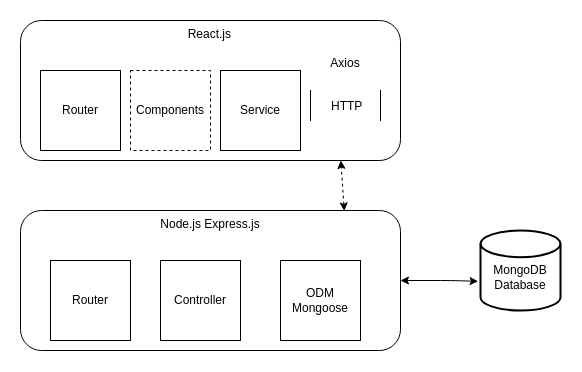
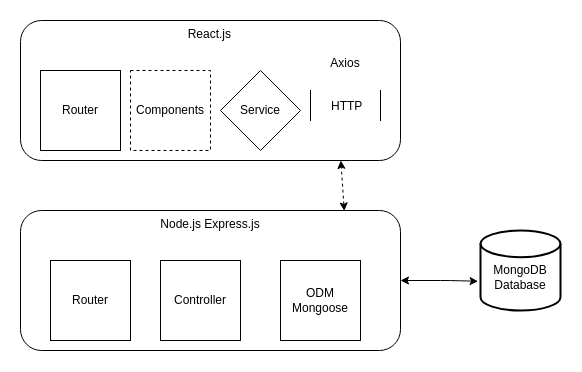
  <mxCell id="0" />
  <mxCell id="1" parent="0" />
  <mxCell id="2" value="&lt;br&gt;MongoDB&lt;br&gt;Database" style="strokeWidth=2;html=1;shape=mxgraph.flowchart.database;whiteSpace=wrap;" vertex="1" parent="1"><mxGeometry x="480" y="230" width="80" height="80" as="geometry" /></mxCell>
  <mxCell id="3" value="&lt;div style=&quot;text-align: left;&quot;&gt;&lt;span style=&quot;background-color: initial;&quot;&gt;&amp;nbsp; &amp;nbsp; &amp;nbsp; &amp;nbsp; &amp;nbsp; &amp;nbsp; &amp;nbsp; &amp;nbsp; &amp;nbsp; &amp;nbsp; &amp;nbsp; &amp;nbsp; &amp;nbsp; &amp;nbsp; &amp;nbsp; &amp;nbsp; &amp;nbsp; &amp;nbsp; &amp;nbsp; &amp;nbsp;React.js&lt;/span&gt;&lt;/div&gt;&lt;div style=&quot;text-align: left;&quot;&gt;&lt;span style=&quot;background-color: initial;&quot;&gt;&lt;br&gt;&lt;/span&gt;&lt;/div&gt;&lt;div style=&quot;text-align: left;&quot;&gt;&lt;span style=&quot;background-color: initial;&quot;&gt;&amp;nbsp; &amp;nbsp; &amp;nbsp; &amp;nbsp; &amp;nbsp; &amp;nbsp; &amp;nbsp; &amp;nbsp; &amp;nbsp; &amp;nbsp; &amp;nbsp; &amp;nbsp; &amp;nbsp; &amp;nbsp; &amp;nbsp; &amp;nbsp; &amp;nbsp; &amp;nbsp; &amp;nbsp; &amp;nbsp; &amp;nbsp; &amp;nbsp; &amp;nbsp; &amp;nbsp; &amp;nbsp; &amp;nbsp; &amp;nbsp; &amp;nbsp; &amp;nbsp; &amp;nbsp; &amp;nbsp; &amp;nbsp; &amp;nbsp; &amp;nbsp; &amp;nbsp; &amp;nbsp; &amp;nbsp; &amp;nbsp; &amp;nbsp; &amp;nbsp; &amp;nbsp; Axios&lt;/span&gt;&lt;/div&gt;&lt;div style=&quot;text-align: left;&quot;&gt;&lt;span style=&quot;background-color: initial;&quot;&gt;&lt;br&gt;&lt;/span&gt;&lt;/div&gt;&lt;div style=&quot;text-align: left;&quot;&gt;&lt;span style=&quot;background-color: initial;&quot;&gt;&lt;br&gt;&lt;/span&gt;&lt;/div&gt;&lt;div style=&quot;text-align: left;&quot;&gt;&lt;span style=&quot;background-color: initial;&quot;&gt;&amp;nbsp; &amp;nbsp; &amp;nbsp; &amp;nbsp; &amp;nbsp; &amp;nbsp; &amp;nbsp; &amp;nbsp; &amp;nbsp; &amp;nbsp; &amp;nbsp; &amp;nbsp; &amp;nbsp; &amp;nbsp; &amp;nbsp; &amp;nbsp; &amp;nbsp; &amp;nbsp; &amp;nbsp; &amp;nbsp; &amp;nbsp; &amp;nbsp; &amp;nbsp; &amp;nbsp; &amp;nbsp; &amp;nbsp; &amp;nbsp; &amp;nbsp; &amp;nbsp; &amp;nbsp; &amp;nbsp; &amp;nbsp; &amp;nbsp; &amp;nbsp; &amp;nbsp; &amp;nbsp; &amp;nbsp; &amp;nbsp; &amp;nbsp; &amp;nbsp; &amp;nbsp; HTTP&lt;/span&gt;&lt;/div&gt;" style="rounded=1;whiteSpace=wrap;html=1;verticalAlign=top;" vertex="1" parent="1"><mxGeometry x="20" y="20" width="380" height="140" as="geometry" /></mxCell>
  <mxCell id="4" value="Router" style="whiteSpace=wrap;html=1;aspect=fixed;" vertex="1" parent="1"><mxGeometry x="40" y="70" width="80" height="80" as="geometry" /></mxCell>
  <mxCell id="5" value="Components" style="whiteSpace=wrap;html=1;aspect=fixed;dashed=1;" vertex="1" parent="1"><mxGeometry x="130" y="70" width="80" height="80" as="geometry" /></mxCell>
- <mxCell id="6" value="Service" style="whiteSpace=wrap;html=1;aspect=fixed;" vertex="1" parent="1"><mxGeometry x="220" y="70" width="80" height="80" as="geometry" /></mxCell>
+ <mxCell id="6" value="Service" style="rhombus;whiteSpace=wrap;html=1;aspect=fixed;" vertex="1" parent="1"><mxGeometry x="220" y="70" width="80" height="80" as="geometry" /></mxCell>
  <mxCell id="7" value="" style="shape=partialRectangle;whiteSpace=wrap;html=1;top=0;bottom=0;fillColor=none;" vertex="1" parent="1"><mxGeometry x="310" y="90" width="70" height="30" as="geometry" /></mxCell>
  <mxCell id="8" value="&lt;div style=&quot;text-align: left;&quot;&gt;Node.js Express.js&lt;/div&gt;" style="rounded=1;whiteSpace=wrap;html=1;verticalAlign=top;" vertex="1" parent="1"><mxGeometry x="20" y="210" width="380" height="140" as="geometry" /></mxCell>
  <mxCell id="9" value="Router" style="whiteSpace=wrap;html=1;aspect=fixed;" vertex="1" parent="1"><mxGeometry x="50" y="260" width="80" height="80" as="geometry" /></mxCell>
  <mxCell id="10" value="Controller" style="whiteSpace=wrap;html=1;aspect=fixed;" vertex="1" parent="1"><mxGeometry x="160" y="260" width="80" height="80" as="geometry" /></mxCell>
  <mxCell id="11" value="ODM Mongoose" style="whiteSpace=wrap;html=1;aspect=fixed;" vertex="1" parent="1"><mxGeometry x="280" y="260" width="80" height="80" as="geometry" /></mxCell>
  <mxCell id="12" value="" style="endArrow=classic;startArrow=classic;html=1;exitX=0.852;exitY=0.003;exitDx=0;exitDy=0;exitPerimeter=0;entryX=0.843;entryY=1;entryDx=0;entryDy=0;entryPerimeter=0;dashed=1;" edge="1" parent="1" source="8" target="3"><mxGeometry width="50" height="50" relative="1" as="geometry"><mxPoint x="250" y="250" as="sourcePoint" /><mxPoint x="300" y="200" as="targetPoint" /></mxGeometry></mxCell>
  <mxCell id="13" value="" style="endArrow=classic;startArrow=classic;html=1;entryX=-0.03;entryY=0.635;entryDx=0;entryDy=0;entryPerimeter=0;exitX=1;exitY=0.5;exitDx=0;exitDy=0;" edge="1" parent="1" source="8" target="2"><mxGeometry width="50" height="50" relative="1" as="geometry"><mxPoint x="420" y="280" as="sourcePoint" /><mxPoint x="300" y="200" as="targetPoint" /><Array as="points"><mxPoint x="450" y="280" /></Array></mxGeometry></mxCell>
